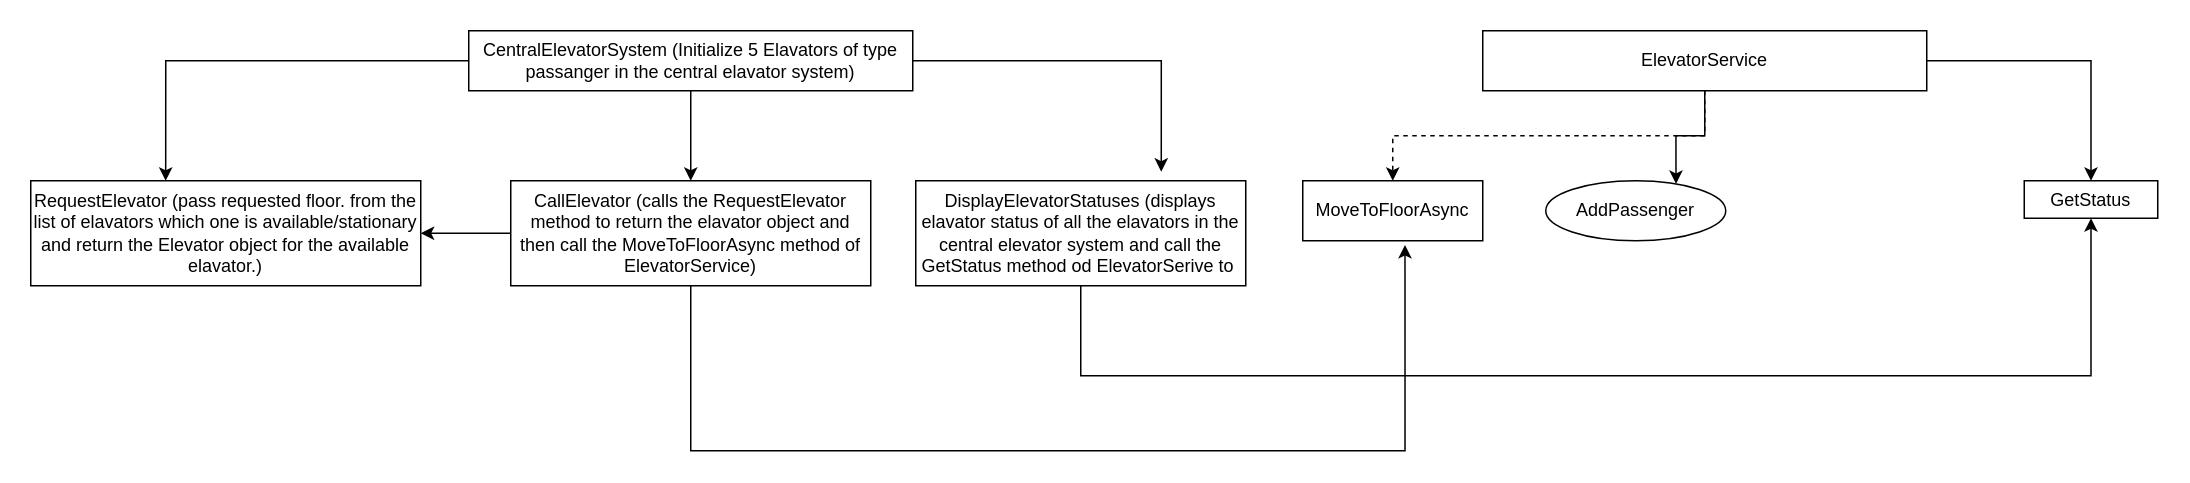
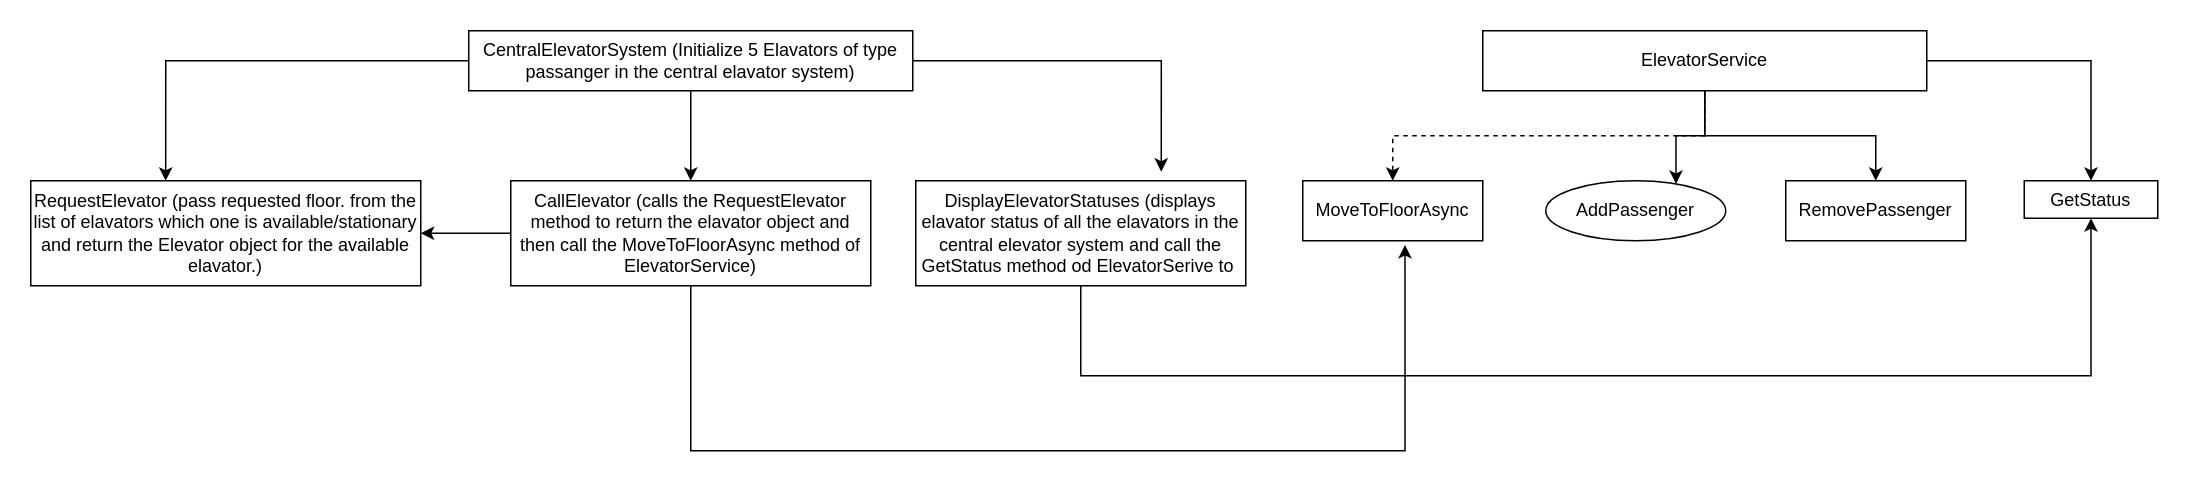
  <mxCell id="0" />
  <mxCell id="1" parent="0" />
  <mxCell id="2" value="" style="edgeStyle=orthogonalEdgeStyle;rounded=0;orthogonalLoop=1;jettySize=auto;html=1;" edge="1" parent="1" source="3" target="6"><mxGeometry relative="1" as="geometry" /></mxCell>
  <mxCell id="3" value="CentralElevatorSystem (Initialize 5 Elavators of type passanger in the central elavator system)" style="rounded=0;whiteSpace=wrap;html=1;" vertex="1" parent="1"><mxGeometry x="312" y="20" width="296" height="40" as="geometry" /></mxCell>
  <mxCell id="4" value="RequestElevator (pass requested floor. from the list of elavators which one is available/stationary and return the Elevator object for the available elavator.)" style="rounded=0;whiteSpace=wrap;html=1;" vertex="1" parent="1"><mxGeometry x="20" y="120" width="260" height="70" as="geometry" /></mxCell>
  <mxCell id="5" style="edgeStyle=orthogonalEdgeStyle;rounded=0;orthogonalLoop=1;jettySize=auto;html=1;" edge="1" parent="1" source="6" target="4"><mxGeometry relative="1" as="geometry" /></mxCell>
  <mxCell id="6" value="CallElevator (calls the RequestElevator method to return the elavator object and then call the&amp;nbsp;MoveToFloorAsync method of ElevatorService)" style="rounded=0;whiteSpace=wrap;html=1;" vertex="1" parent="1"><mxGeometry x="340" y="120" width="240" height="70" as="geometry" /></mxCell>
  <mxCell id="7" style="edgeStyle=orthogonalEdgeStyle;rounded=0;orthogonalLoop=1;jettySize=auto;html=1;entryX=0.5;entryY=1;entryDx=0;entryDy=0;" edge="1" parent="1" source="8" target="19"><mxGeometry relative="1" as="geometry"><Array as="points"><mxPoint x="720" y="250" /><mxPoint x="1394" y="250" /></Array></mxGeometry></mxCell>
  <mxCell id="8" value="DisplayElevatorStatuses (displays elavator status of all the elavators in the central elevator system and call the GetStatus method od ElevatorSerive to&amp;nbsp;" style="rounded=0;whiteSpace=wrap;html=1;" vertex="1" parent="1"><mxGeometry x="610" y="120" width="220" height="70" as="geometry" /></mxCell>
  <mxCell id="9" style="edgeStyle=orthogonalEdgeStyle;rounded=0;orthogonalLoop=1;jettySize=auto;html=1;entryX=0.744;entryY=-0.086;entryDx=0;entryDy=0;entryPerimeter=0;" edge="1" parent="1" source="3" target="8"><mxGeometry relative="1" as="geometry" /></mxCell>
  <mxCell id="10" style="edgeStyle=orthogonalEdgeStyle;rounded=0;orthogonalLoop=1;jettySize=auto;html=1;entryX=0.346;entryY=0;entryDx=0;entryDy=0;entryPerimeter=0;" edge="1" parent="1" source="3" target="4"><mxGeometry relative="1" as="geometry" /></mxCell>
  <mxCell id="11" style="edgeStyle=orthogonalEdgeStyle;rounded=0;orthogonalLoop=1;jettySize=auto;html=1;entryX=0.5;entryY=0;entryDx=0;entryDy=0;dashed=1;" edge="1" parent="1" source="15" target="16"><mxGeometry relative="1" as="geometry" /></mxCell>
  <mxCell id="12" style="edgeStyle=orthogonalEdgeStyle;rounded=0;orthogonalLoop=1;jettySize=auto;html=1;entryX=0.75;entryY=0;entryDx=0;entryDy=0;" edge="1" parent="1" source="15" target="17"><mxGeometry relative="1" as="geometry" /></mxCell>
+ <mxCell id="13" style="edgeStyle=orthogonalEdgeStyle;rounded=0;orthogonalLoop=1;jettySize=auto;html=1;" edge="1" parent="1" source="15" target="18"><mxGeometry relative="1" as="geometry" /></mxCell>
  <mxCell id="14" style="edgeStyle=orthogonalEdgeStyle;rounded=0;orthogonalLoop=1;jettySize=auto;html=1;" edge="1" parent="1" source="15" target="19"><mxGeometry relative="1" as="geometry" /></mxCell>
  <mxCell id="15" value="ElevatorService" style="rounded=0;whiteSpace=wrap;html=1;" vertex="1" parent="1"><mxGeometry x="988" y="20" width="296" height="40" as="geometry" /></mxCell>
  <mxCell id="16" value="MoveToFloorAsync" style="rounded=0;whiteSpace=wrap;html=1;" vertex="1" parent="1"><mxGeometry x="868" y="120" width="120" height="40" as="geometry" /></mxCell>
  <mxCell id="17" value="AddPassenger" style="ellipse;whiteSpace=wrap;html=1;" vertex="1" parent="1"><mxGeometry x="1030" y="120" width="120" height="40" as="geometry" /></mxCell>
+ <mxCell id="18" value="RemovePassenger" style="rounded=0;whiteSpace=wrap;html=1;" vertex="1" parent="1"><mxGeometry x="1190" y="120" width="120" height="40" as="geometry" /></mxCell>
  <mxCell id="19" value="GetStatus" style="rounded=0;whiteSpace=wrap;html=1;" vertex="1" parent="1"><mxGeometry x="1349" y="120" width="89" height="25" as="geometry" /></mxCell>
  <mxCell id="20" style="edgeStyle=orthogonalEdgeStyle;rounded=0;orthogonalLoop=1;jettySize=auto;html=1;entryX=0.568;entryY=1.07;entryDx=0;entryDy=0;entryPerimeter=0;" edge="1" parent="1" source="6" target="16"><mxGeometry relative="1" as="geometry"><Array as="points"><mxPoint x="460" y="300" /><mxPoint x="936" y="300" /></Array></mxGeometry></mxCell>
